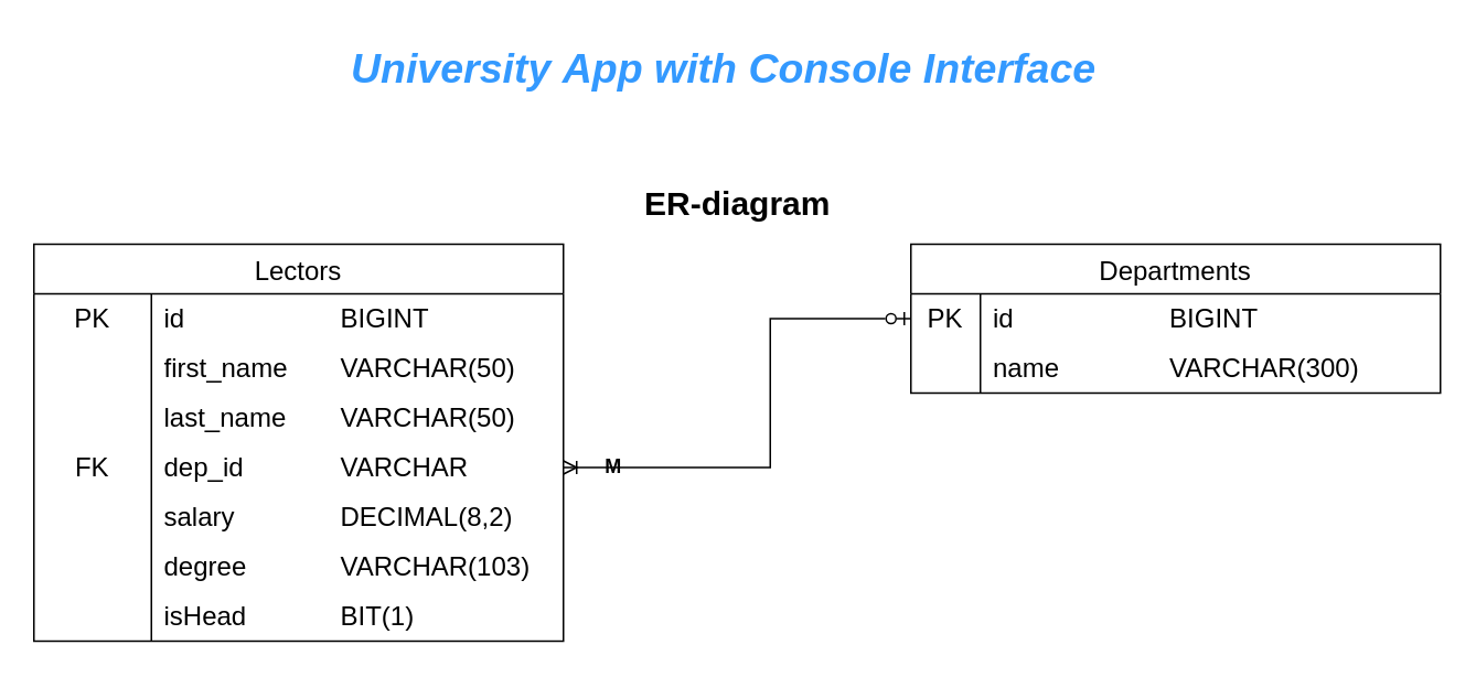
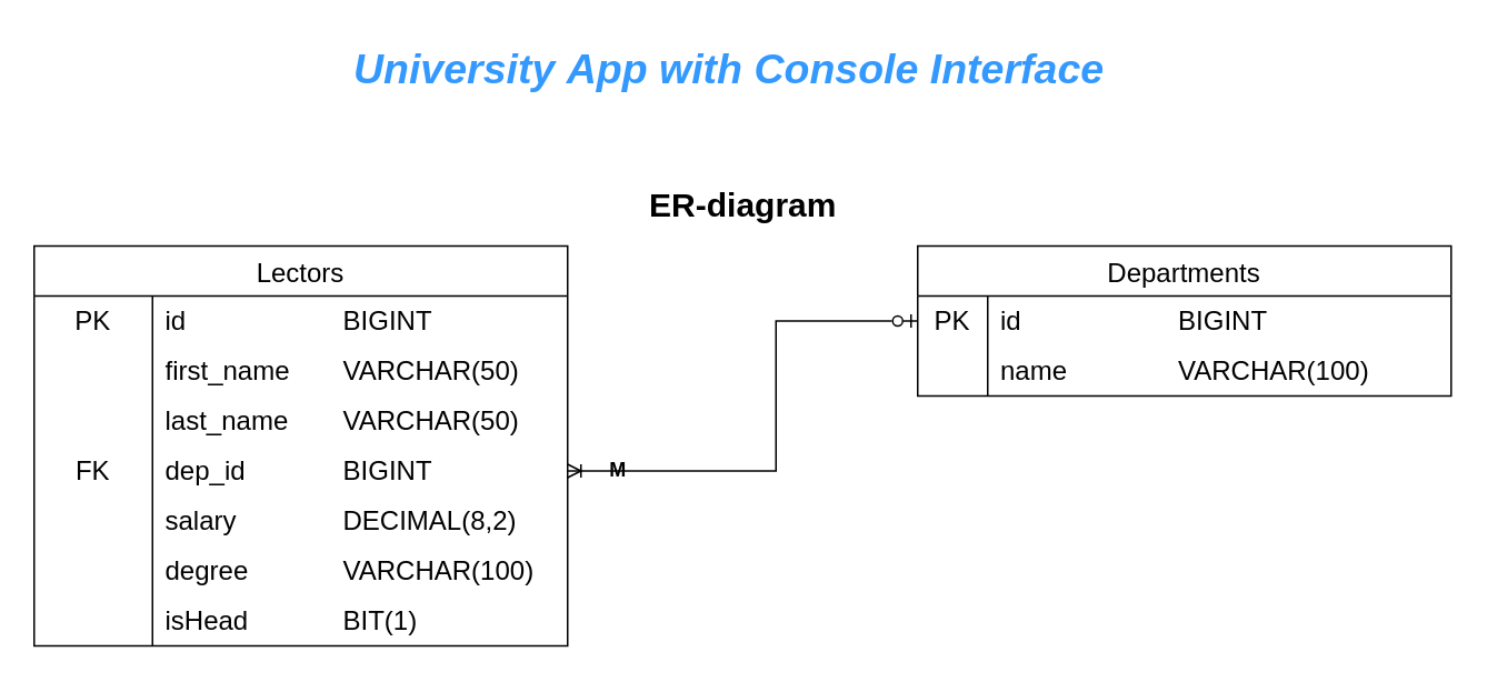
  <mxCell id="0" />
  <mxCell id="1" parent="0" />
  <mxCell id="2" value="&lt;font color=&quot;#3399ff&quot; style=&quot;font-size: 25px;&quot;&gt;&lt;i&gt;&lt;b&gt;University&amp;nbsp;&lt;/b&gt;&lt;/i&gt;&lt;/font&gt;&lt;i style=&quot;color: rgb(51, 153, 255); font-size: 25px;&quot;&gt;&lt;b&gt;App with&amp;nbsp;&lt;/b&gt;&lt;/i&gt;&lt;font color=&quot;#3399ff&quot; style=&quot;font-size: 25px;&quot;&gt;&lt;i&gt;&lt;b&gt;Console Interface&amp;nbsp;&lt;/b&gt;&lt;/i&gt;&lt;/font&gt;" style="text;html=1;align=center;verticalAlign=middle;resizable=0;points=[];autosize=1;strokeColor=none;fillColor=none;" vertex="1" parent="1"><mxGeometry x="200" y="20" width="480" height="40" as="geometry" /></mxCell>
  <mxCell id="3" value="&lt;font style=&quot;font-size: 20px;&quot;&gt;&lt;b&gt;ER-diagram&lt;/b&gt;&lt;/font&gt;" style="text;html=1;align=center;verticalAlign=middle;resizable=0;points=[];autosize=1;strokeColor=none;fillColor=none;" vertex="1" parent="1"><mxGeometry x="375" y="102" width="140" height="40" as="geometry" /></mxCell>
  <mxCell id="4" value="Lectors" style="shape=table;startSize=30;container=1;collapsible=0;childLayout=tableLayout;fixedRows=1;rowLines=0;fontStyle=0;strokeColor=default;fontSize=16;" vertex="1" parent="1"><mxGeometry x="20" y="147" width="320" height="240" as="geometry" /></mxCell>
  <mxCell id="5" value="" style="shape=tableRow;horizontal=0;startSize=0;swimlaneHead=0;swimlaneBody=0;top=0;left=0;bottom=0;right=0;collapsible=0;dropTarget=0;fillColor=none;points=[[0,0.5],[1,0.5]];portConstraint=eastwest;strokeColor=inherit;fontSize=16;" vertex="1" parent="4"><mxGeometry y="30" width="320" height="30" as="geometry" /></mxCell>
  <mxCell id="6" value="PK" style="shape=partialRectangle;html=1;whiteSpace=wrap;connectable=0;fillColor=none;top=0;left=0;bottom=0;right=0;overflow=hidden;pointerEvents=1;strokeColor=inherit;fontSize=16;" vertex="1" parent="5"><mxGeometry width="71" height="30" as="geometry"><mxRectangle width="71" height="30" as="alternateBounds" /></mxGeometry></mxCell>
  <mxCell id="7" value="id&lt;span style=&quot;white-space: pre;&quot;&gt;&#09;&lt;/span&gt;&lt;span style=&quot;white-space: pre;&quot;&gt;&#09;&lt;span style=&quot;white-space: pre;&quot;&gt;&#09;&lt;/span&gt;&lt;/span&gt;BIGINT" style="shape=partialRectangle;html=1;whiteSpace=wrap;connectable=0;fillColor=none;top=0;left=0;bottom=0;right=0;align=left;spacingLeft=6;overflow=hidden;strokeColor=inherit;fontSize=16;" vertex="1" parent="5"><mxGeometry x="71" width="249" height="30" as="geometry"><mxRectangle width="249" height="30" as="alternateBounds" /></mxGeometry></mxCell>
  <mxCell id="8" value="" style="shape=tableRow;horizontal=0;startSize=0;swimlaneHead=0;swimlaneBody=0;top=0;left=0;bottom=0;right=0;collapsible=0;dropTarget=0;fillColor=none;points=[[0,0.5],[1,0.5]];portConstraint=eastwest;strokeColor=inherit;fontSize=16;" vertex="1" parent="4"><mxGeometry y="60" width="320" height="30" as="geometry" /></mxCell>
  <mxCell id="9" value="" style="shape=partialRectangle;html=1;whiteSpace=wrap;connectable=0;fillColor=none;top=0;left=0;bottom=0;right=0;overflow=hidden;strokeColor=inherit;fontSize=16;" vertex="1" parent="8"><mxGeometry width="71" height="30" as="geometry"><mxRectangle width="71" height="30" as="alternateBounds" /></mxGeometry></mxCell>
  <mxCell id="10" value="first_name&lt;span style=&quot;white-space: pre;&quot;&gt;&#09;&lt;/span&gt;VARCHAR(50)" style="shape=partialRectangle;html=1;whiteSpace=wrap;connectable=0;fillColor=none;top=0;left=0;bottom=0;right=0;align=left;spacingLeft=6;overflow=hidden;strokeColor=inherit;fontSize=16;" vertex="1" parent="8"><mxGeometry x="71" width="249" height="30" as="geometry"><mxRectangle width="249" height="30" as="alternateBounds" /></mxGeometry></mxCell>
  <mxCell id="11" value="" style="shape=tableRow;horizontal=0;startSize=0;swimlaneHead=0;swimlaneBody=0;top=0;left=0;bottom=0;right=0;collapsible=0;dropTarget=0;fillColor=none;points=[[0,0.5],[1,0.5]];portConstraint=eastwest;strokeColor=inherit;fontSize=16;" vertex="1" parent="4"><mxGeometry y="90" width="320" height="30" as="geometry" /></mxCell>
  <mxCell id="12" value="" style="shape=partialRectangle;html=1;whiteSpace=wrap;connectable=0;fillColor=none;top=0;left=0;bottom=0;right=0;overflow=hidden;strokeColor=inherit;fontSize=16;" vertex="1" parent="11"><mxGeometry width="71" height="30" as="geometry"><mxRectangle width="71" height="30" as="alternateBounds" /></mxGeometry></mxCell>
  <mxCell id="13" value="last_name&lt;span style=&quot;white-space: pre;&quot;&gt;&#09;&lt;/span&gt;VARCHAR(50)" style="shape=partialRectangle;html=1;whiteSpace=wrap;connectable=0;fillColor=none;top=0;left=0;bottom=0;right=0;align=left;spacingLeft=6;overflow=hidden;strokeColor=inherit;fontSize=16;" vertex="1" parent="11"><mxGeometry x="71" width="249" height="30" as="geometry"><mxRectangle width="249" height="30" as="alternateBounds" /></mxGeometry></mxCell>
  <mxCell id="14" value="" style="shape=tableRow;horizontal=0;startSize=0;swimlaneHead=0;swimlaneBody=0;top=0;left=0;bottom=0;right=0;collapsible=0;dropTarget=0;fillColor=none;points=[[0,0.5],[1,0.5]];portConstraint=eastwest;strokeColor=inherit;fontSize=16;" vertex="1" parent="4"><mxGeometry y="120" width="320" height="30" as="geometry" /></mxCell>
  <mxCell id="15" value="FK" style="shape=partialRectangle;html=1;whiteSpace=wrap;connectable=0;fillColor=none;top=0;left=0;bottom=0;right=0;overflow=hidden;strokeColor=inherit;fontSize=16;" vertex="1" parent="14"><mxGeometry width="71" height="30" as="geometry"><mxRectangle width="71" height="30" as="alternateBounds" /></mxGeometry></mxCell>
- <mxCell id="16" value="dep_id&lt;span style=&quot;white-space: pre;&quot;&gt;&#09;&lt;/span&gt;&lt;span style=&quot;white-space: pre;&quot;&gt;&#09;&lt;/span&gt;VARCHAR" style="shape=partialRectangle;html=1;whiteSpace=wrap;connectable=0;fillColor=none;top=0;left=0;bottom=0;right=0;align=left;spacingLeft=6;overflow=hidden;strokeColor=inherit;fontSize=16;" vertex="1" parent="14"><mxGeometry x="71" width="249" height="30" as="geometry"><mxRectangle width="249" height="30" as="alternateBounds" /></mxGeometry></mxCell>
+ <mxCell id="16" value="dep_id&lt;span style=&quot;white-space: pre;&quot;&gt;&#09;&lt;/span&gt;&lt;span style=&quot;white-space: pre;&quot;&gt;&#09;&lt;/span&gt;BIGINT" style="shape=partialRectangle;html=1;whiteSpace=wrap;connectable=0;fillColor=none;top=0;left=0;bottom=0;right=0;align=left;spacingLeft=6;overflow=hidden;strokeColor=inherit;fontSize=16;" vertex="1" parent="14"><mxGeometry x="71" width="249" height="30" as="geometry"><mxRectangle width="249" height="30" as="alternateBounds" /></mxGeometry></mxCell>
  <mxCell id="17" value="" style="shape=tableRow;horizontal=0;startSize=0;swimlaneHead=0;swimlaneBody=0;top=0;left=0;bottom=0;right=0;collapsible=0;dropTarget=0;fillColor=none;points=[[0,0.5],[1,0.5]];portConstraint=eastwest;strokeColor=inherit;fontSize=16;" vertex="1" parent="4"><mxGeometry y="150" width="320" height="30" as="geometry" /></mxCell>
  <mxCell id="18" value="" style="shape=partialRectangle;html=1;whiteSpace=wrap;connectable=0;fillColor=none;top=0;left=0;bottom=0;right=0;overflow=hidden;strokeColor=inherit;fontSize=16;" vertex="1" parent="17"><mxGeometry width="71" height="30" as="geometry"><mxRectangle width="71" height="30" as="alternateBounds" /></mxGeometry></mxCell>
  <mxCell id="19" value="salary&lt;span style=&quot;white-space: pre;&quot;&gt;&#09;&lt;/span&gt;&lt;span style=&quot;white-space: pre;&quot;&gt;&#09;&lt;/span&gt;DECIMAL(8,2)" style="shape=partialRectangle;html=1;whiteSpace=wrap;connectable=0;fillColor=none;top=0;left=0;bottom=0;right=0;align=left;spacingLeft=6;overflow=hidden;strokeColor=inherit;fontSize=16;" vertex="1" parent="17"><mxGeometry x="71" width="249" height="30" as="geometry"><mxRectangle width="249" height="30" as="alternateBounds" /></mxGeometry></mxCell>
  <mxCell id="20" value="" style="shape=tableRow;horizontal=0;startSize=0;swimlaneHead=0;swimlaneBody=0;top=0;left=0;bottom=0;right=0;collapsible=0;dropTarget=0;fillColor=none;points=[[0,0.5],[1,0.5]];portConstraint=eastwest;strokeColor=inherit;fontSize=16;" vertex="1" parent="4"><mxGeometry y="180" width="320" height="30" as="geometry" /></mxCell>
  <mxCell id="21" value="" style="shape=partialRectangle;html=1;whiteSpace=wrap;connectable=0;fillColor=none;top=0;left=0;bottom=0;right=0;overflow=hidden;strokeColor=inherit;fontSize=16;" vertex="1" parent="20"><mxGeometry width="71" height="30" as="geometry"><mxRectangle width="71" height="30" as="alternateBounds" /></mxGeometry></mxCell>
- <mxCell id="22" value="degree&lt;span style=&quot;white-space: pre;&quot;&gt;&#09;&lt;/span&gt;&lt;span style=&quot;white-space: pre;&quot;&gt;&#09;&lt;/span&gt;VARCHAR(103)" style="shape=partialRectangle;html=1;whiteSpace=wrap;connectable=0;fillColor=none;top=0;left=0;bottom=0;right=0;align=left;spacingLeft=6;overflow=hidden;strokeColor=inherit;fontSize=16;" vertex="1" parent="20"><mxGeometry x="71" width="249" height="30" as="geometry"><mxRectangle width="249" height="30" as="alternateBounds" /></mxGeometry></mxCell>
+ <mxCell id="22" value="degree&lt;span style=&quot;white-space: pre;&quot;&gt;&#09;&lt;/span&gt;&lt;span style=&quot;white-space: pre;&quot;&gt;&#09;&lt;/span&gt;VARCHAR(100)" style="shape=partialRectangle;html=1;whiteSpace=wrap;connectable=0;fillColor=none;top=0;left=0;bottom=0;right=0;align=left;spacingLeft=6;overflow=hidden;strokeColor=inherit;fontSize=16;" vertex="1" parent="20"><mxGeometry x="71" width="249" height="30" as="geometry"><mxRectangle width="249" height="30" as="alternateBounds" /></mxGeometry></mxCell>
  <mxCell id="23" value="" style="shape=tableRow;horizontal=0;startSize=0;swimlaneHead=0;swimlaneBody=0;top=0;left=0;bottom=0;right=0;collapsible=0;dropTarget=0;fillColor=none;points=[[0,0.5],[1,0.5]];portConstraint=eastwest;strokeColor=inherit;fontSize=16;" vertex="1" parent="4"><mxGeometry y="210" width="320" height="30" as="geometry" /></mxCell>
  <mxCell id="24" value="" style="shape=partialRectangle;html=1;whiteSpace=wrap;connectable=0;fillColor=none;top=0;left=0;bottom=0;right=0;overflow=hidden;strokeColor=inherit;fontSize=16;" vertex="1" parent="23"><mxGeometry width="71" height="30" as="geometry"><mxRectangle width="71" height="30" as="alternateBounds" /></mxGeometry></mxCell>
  <mxCell id="25" value="isHead&lt;span style=&quot;white-space: pre;&quot;&gt;&#09;&lt;/span&gt;&lt;span style=&quot;white-space: pre;&quot;&gt;&#09;&lt;/span&gt;BIT(1)" style="shape=partialRectangle;html=1;whiteSpace=wrap;connectable=0;fillColor=none;top=0;left=0;bottom=0;right=0;align=left;spacingLeft=6;overflow=hidden;strokeColor=inherit;fontSize=16;" vertex="1" parent="23"><mxGeometry x="71" width="249" height="30" as="geometry"><mxRectangle width="249" height="30" as="alternateBounds" /></mxGeometry></mxCell>
  <mxCell id="26" value="Departments" style="shape=table;startSize=30;container=1;collapsible=0;childLayout=tableLayout;fixedRows=1;rowLines=0;fontStyle=0;strokeColor=default;fontSize=16;" vertex="1" parent="1"><mxGeometry x="550" y="147" width="320" height="90" as="geometry" /></mxCell>
  <mxCell id="27" value="" style="shape=tableRow;horizontal=0;startSize=0;swimlaneHead=0;swimlaneBody=0;top=0;left=0;bottom=0;right=0;collapsible=0;dropTarget=0;fillColor=none;points=[[0,0.5],[1,0.5]];portConstraint=eastwest;strokeColor=inherit;fontSize=16;" vertex="1" parent="26"><mxGeometry y="30" width="320" height="30" as="geometry" /></mxCell>
  <mxCell id="28" value="PK" style="shape=partialRectangle;html=1;whiteSpace=wrap;connectable=0;fillColor=none;top=0;left=0;bottom=0;right=0;overflow=hidden;pointerEvents=1;strokeColor=inherit;fontSize=16;" vertex="1" parent="27"><mxGeometry width="42" height="30" as="geometry"><mxRectangle width="42" height="30" as="alternateBounds" /></mxGeometry></mxCell>
  <mxCell id="29" value="id&lt;span style=&quot;white-space: pre;&quot;&gt;&#09;&lt;/span&gt;&lt;span style=&quot;white-space: pre;&quot;&gt;&#09;&lt;span style=&quot;white-space: pre;&quot;&gt;&#09;&lt;/span&gt;&lt;/span&gt;BIGINT" style="shape=partialRectangle;html=1;whiteSpace=wrap;connectable=0;fillColor=none;top=0;left=0;bottom=0;right=0;align=left;spacingLeft=6;overflow=hidden;strokeColor=inherit;fontSize=16;" vertex="1" parent="27"><mxGeometry x="42" width="278" height="30" as="geometry"><mxRectangle width="278" height="30" as="alternateBounds" /></mxGeometry></mxCell>
  <mxCell id="30" value="" style="shape=tableRow;horizontal=0;startSize=0;swimlaneHead=0;swimlaneBody=0;top=0;left=0;bottom=0;right=0;collapsible=0;dropTarget=0;fillColor=none;points=[[0,0.5],[1,0.5]];portConstraint=eastwest;strokeColor=inherit;fontSize=16;" vertex="1" parent="26"><mxGeometry y="60" width="320" height="30" as="geometry" /></mxCell>
  <mxCell id="31" value="" style="shape=partialRectangle;html=1;whiteSpace=wrap;connectable=0;fillColor=none;top=0;left=0;bottom=0;right=0;overflow=hidden;strokeColor=inherit;fontSize=16;" vertex="1" parent="30"><mxGeometry width="42" height="30" as="geometry"><mxRectangle width="42" height="30" as="alternateBounds" /></mxGeometry></mxCell>
- <mxCell id="32" value="name&lt;span style=&quot;white-space: pre;&quot;&gt;&#09;&lt;span style=&quot;white-space: pre;&quot;&gt;&#09;&lt;/span&gt;&lt;/span&gt;VARCHAR(300)" style="shape=partialRectangle;html=1;whiteSpace=wrap;connectable=0;fillColor=none;top=0;left=0;bottom=0;right=0;align=left;spacingLeft=6;overflow=hidden;strokeColor=inherit;fontSize=16;" vertex="1" parent="30"><mxGeometry x="42" width="278" height="30" as="geometry"><mxRectangle width="278" height="30" as="alternateBounds" /></mxGeometry></mxCell>
+ <mxCell id="32" value="name&lt;span style=&quot;white-space: pre;&quot;&gt;&#09;&lt;span style=&quot;white-space: pre;&quot;&gt;&#09;&lt;/span&gt;&lt;/span&gt;VARCHAR(100)" style="shape=partialRectangle;html=1;whiteSpace=wrap;connectable=0;fillColor=none;top=0;left=0;bottom=0;right=0;align=left;spacingLeft=6;overflow=hidden;strokeColor=inherit;fontSize=16;" vertex="1" parent="30"><mxGeometry x="42" width="278" height="30" as="geometry"><mxRectangle width="278" height="30" as="alternateBounds" /></mxGeometry></mxCell>
  <mxCell id="33" style="edgeStyle=orthogonalEdgeStyle;rounded=0;orthogonalLoop=1;jettySize=auto;html=1;entryX=0;entryY=0.5;entryDx=0;entryDy=0;startArrow=ERoneToMany;startFill=0;endArrow=ERzeroToOne;endFill=0;" edge="1" parent="1" source="14" target="27"><mxGeometry relative="1" as="geometry"><Array as="points"><mxPoint x="465" y="282" /><mxPoint x="465" y="192" /></Array></mxGeometry></mxCell>
  <mxCell id="34" value="&lt;b&gt;M&lt;/b&gt;" style="text;html=1;align=center;verticalAlign=middle;resizable=0;points=[];autosize=1;strokeColor=none;fillColor=none;" vertex="1" parent="1"><mxGeometry x="355" y="267" width="30" height="30" as="geometry" /></mxCell>
